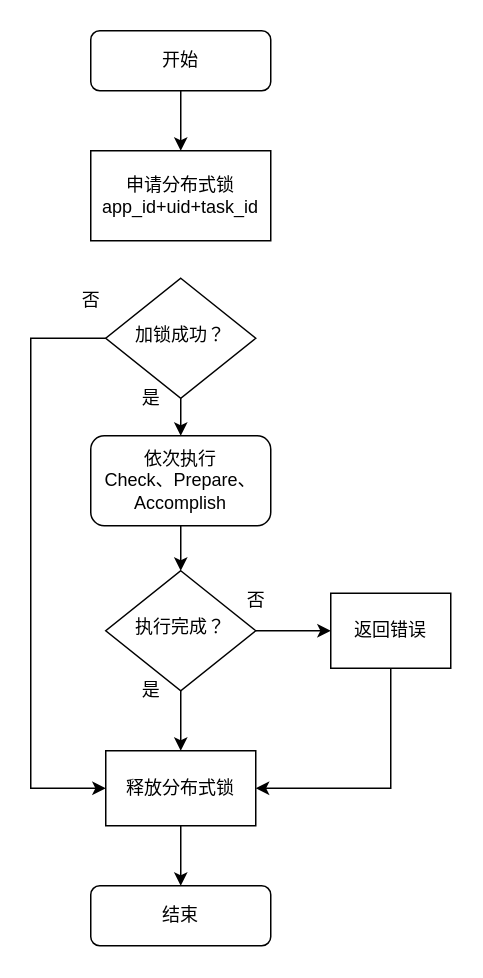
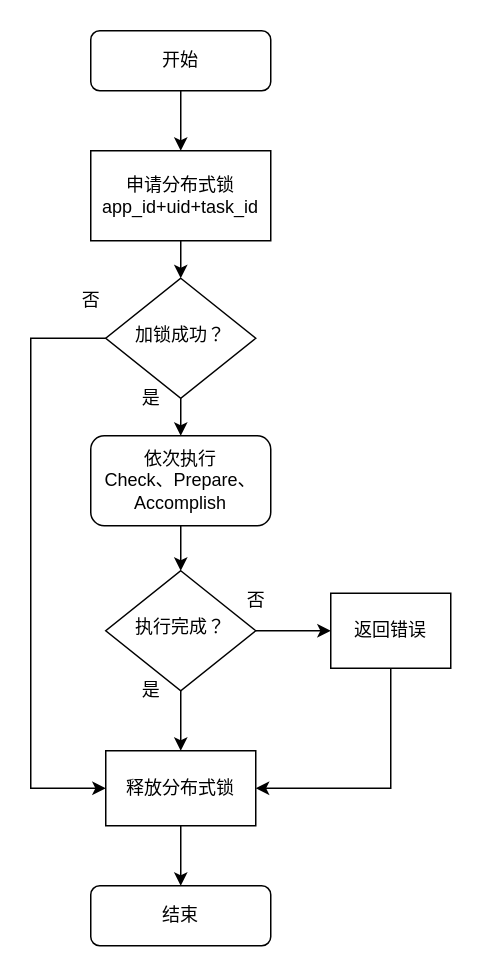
  <mxCell id="0" />
  <mxCell id="1" parent="0" />
  <mxCell id="2" value="" style="edgeStyle=orthogonalEdgeStyle;rounded=0;orthogonalLoop=1;jettySize=auto;html=1;" parent="1" source="3" target="12" edge="1"><mxGeometry relative="1" as="geometry" /></mxCell>
  <mxCell id="3" value="开始" style="rounded=1;whiteSpace=wrap;html=1;fontSize=12;glass=0;strokeWidth=1;shadow=0;" parent="1" vertex="1"><mxGeometry x="60" y="20" width="120" height="40" as="geometry" /></mxCell>
  <mxCell id="4" style="edgeStyle=orthogonalEdgeStyle;rounded=0;orthogonalLoop=1;jettySize=auto;html=1;entryX=0;entryY=0.5;entryDx=0;entryDy=0;" parent="1" source="6" target="22" edge="1"><mxGeometry relative="1" as="geometry"><Array as="points"><mxPoint x="20" y="225" /><mxPoint x="20" y="525" /></Array></mxGeometry></mxCell>
  <mxCell id="5" value="" style="edgeStyle=orthogonalEdgeStyle;rounded=0;orthogonalLoop=1;jettySize=auto;html=1;" parent="1" source="6" target="15" edge="1"><mxGeometry relative="1" as="geometry" /></mxCell>
  <mxCell id="6" value="加锁成功？" style="rhombus;whiteSpace=wrap;html=1;shadow=0;fontFamily=Helvetica;fontSize=12;align=center;strokeWidth=1;spacing=6;spacingTop=-4;" parent="1" vertex="1"><mxGeometry x="70" y="185" width="100" height="80" as="geometry" /></mxCell>
  <mxCell id="7" value="" style="edgeStyle=orthogonalEdgeStyle;rounded=0;orthogonalLoop=1;jettySize=auto;html=1;" parent="1" source="9" target="18" edge="1"><mxGeometry relative="1" as="geometry" /></mxCell>
  <mxCell id="8" value="" style="edgeStyle=orthogonalEdgeStyle;rounded=0;orthogonalLoop=1;jettySize=auto;html=1;" edge="1" parent="1" source="9" target="22"><mxGeometry relative="1" as="geometry" /></mxCell>
  <mxCell id="9" value="执行完成？" style="rhombus;whiteSpace=wrap;html=1;shadow=0;fontFamily=Helvetica;fontSize=12;align=center;strokeWidth=1;spacing=6;spacingTop=-4;" parent="1" vertex="1"><mxGeometry x="70" y="380" width="100" height="80" as="geometry" /></mxCell>
  <mxCell id="10" value="结束" style="rounded=1;whiteSpace=wrap;html=1;fontSize=12;glass=0;strokeWidth=1;shadow=0;" parent="1" vertex="1"><mxGeometry x="60" y="590" width="120" height="40" as="geometry" /></mxCell>
+ <mxCell id="11" value="" style="edgeStyle=orthogonalEdgeStyle;rounded=0;orthogonalLoop=1;jettySize=auto;html=1;" parent="1" source="12" target="6" edge="1"><mxGeometry relative="1" as="geometry" /></mxCell>
  <mxCell id="12" value="申请分布式锁&lt;br&gt;app_id+uid+task_id" style="rounded=0;whiteSpace=wrap;html=1;" parent="1" vertex="1"><mxGeometry x="60" y="100" width="120" height="60" as="geometry" /></mxCell>
  <mxCell id="13" value="否" style="text;html=1;align=center;verticalAlign=middle;resizable=0;points=[];autosize=1;strokeColor=none;fillColor=none;" parent="1" vertex="1"><mxGeometry x="40" y="185" width="40" height="30" as="geometry" /></mxCell>
  <mxCell id="14" value="" style="edgeStyle=orthogonalEdgeStyle;rounded=0;orthogonalLoop=1;jettySize=auto;html=1;" parent="1" source="15" target="9" edge="1"><mxGeometry relative="1" as="geometry" /></mxCell>
  <mxCell id="15" value="依次执行&lt;br&gt;Check、Prepare、Accomplish" style="whiteSpace=wrap;html=1;rounded=1;" parent="1" vertex="1"><mxGeometry x="60" y="290" width="120" height="60" as="geometry" /></mxCell>
  <mxCell id="16" value="是" style="text;html=1;align=center;verticalAlign=middle;resizable=0;points=[];autosize=1;strokeColor=none;fillColor=none;" parent="1" vertex="1"><mxGeometry x="80" y="250" width="40" height="30" as="geometry" /></mxCell>
  <mxCell id="17" style="edgeStyle=orthogonalEdgeStyle;rounded=0;orthogonalLoop=1;jettySize=auto;html=1;entryX=1;entryY=0.5;entryDx=0;entryDy=0;" parent="1" source="18" target="22" edge="1"><mxGeometry relative="1" as="geometry"><Array as="points"><mxPoint x="260" y="525" /></Array></mxGeometry></mxCell>
  <mxCell id="18" value="返回错误" style="rounded=0;whiteSpace=wrap;html=1;" parent="1" vertex="1"><mxGeometry x="220" y="395" width="80" height="50" as="geometry" /></mxCell>
  <mxCell id="19" value="是" style="text;html=1;align=center;verticalAlign=middle;resizable=0;points=[];autosize=1;strokeColor=none;fillColor=none;" parent="1" vertex="1"><mxGeometry x="80" y="445" width="40" height="30" as="geometry" /></mxCell>
  <mxCell id="20" value="否" style="text;html=1;align=center;verticalAlign=middle;resizable=0;points=[];autosize=1;strokeColor=none;fillColor=none;" parent="1" vertex="1"><mxGeometry x="150" y="385" width="40" height="30" as="geometry" /></mxCell>
  <mxCell id="21" value="" style="edgeStyle=orthogonalEdgeStyle;rounded=0;orthogonalLoop=1;jettySize=auto;html=1;" edge="1" parent="1" source="22" target="10"><mxGeometry relative="1" as="geometry" /></mxCell>
  <mxCell id="22" value="释放分布式锁" style="rounded=0;whiteSpace=wrap;html=1;" vertex="1" parent="1"><mxGeometry x="70" y="500" width="100" height="50" as="geometry" /></mxCell>
